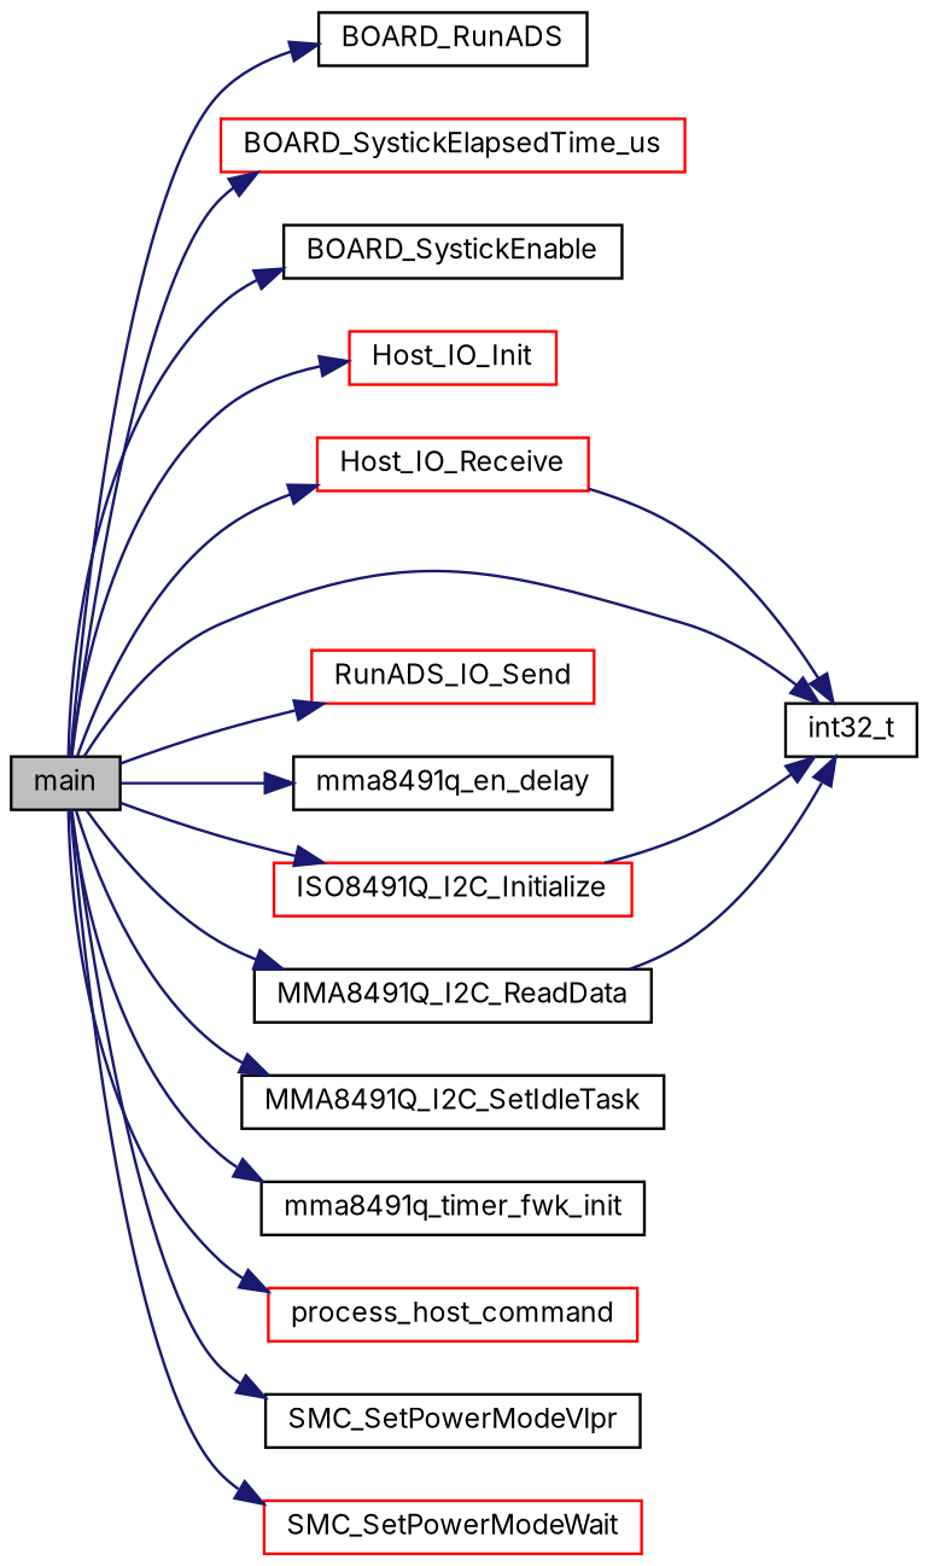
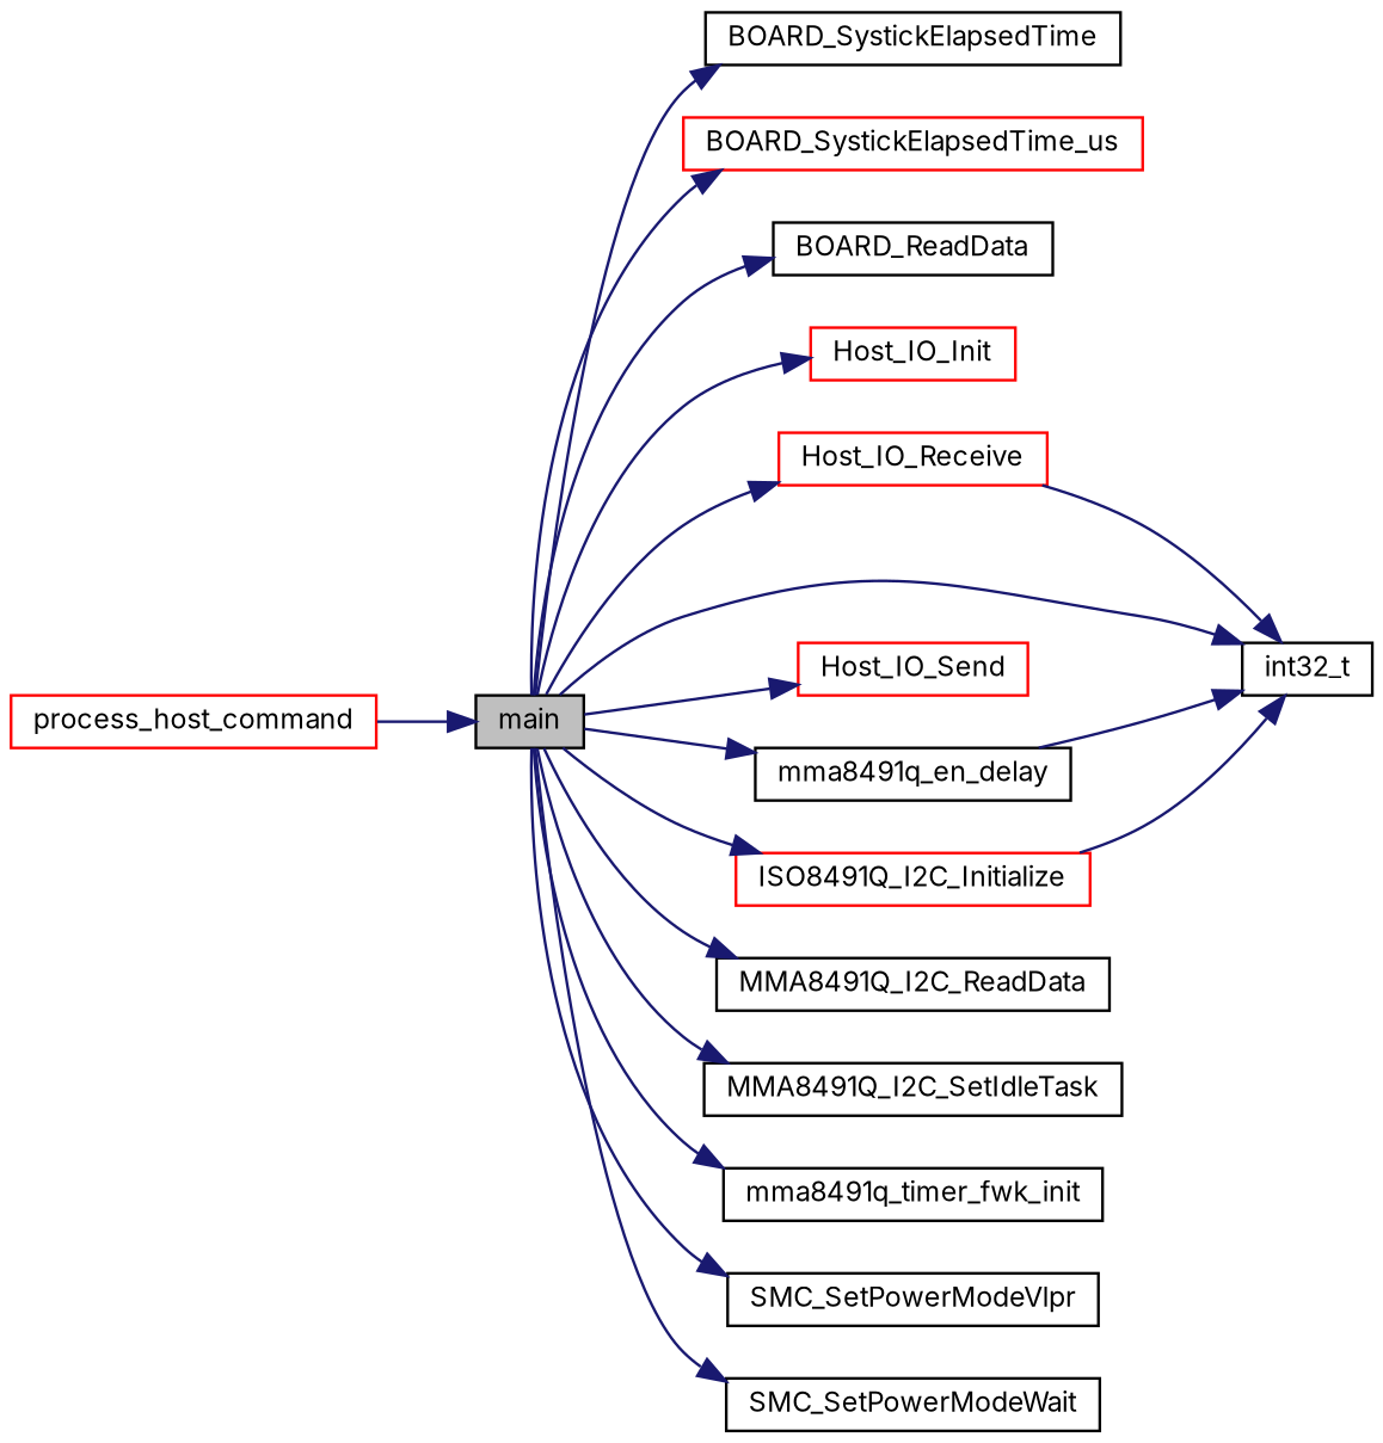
  digraph {
    fontname=Inter
    rankdir=LR
    node [color=black fillcolor=white fontname=Inter fontsize=10 shape=record style=filled]
    edge [color=midnightblue fontname=Inter fontsize=10 labelfontname=Helvetica labelfontsize=10 style=solid]
    n1 [fillcolor=grey75 fontcolor=black height=0.2 label=main width=0.4]
-   n2 [height=0.2 label=BOARD_RunADS width=0.4]
+   n2 [height=0.2 label=BOARD_SystickElapsedTime width=0.4]
    n3 [color=red height=0.2 label=BOARD_SystickElapsedTime_us width=0.4]
-   n4 [height=0.2 label=BOARD_SystickEnable width=0.4]
+   n4 [height=0.2 label=BOARD_ReadData width=0.4]
    n5 [color=red height=0.2 label=Host_IO_Init width=0.4]
    n6 [color=red height=0.2 label=Host_IO_Receive width=0.4]
    n7 [height=0.2 label=int32_t width=0.4]
-   n8 [color=red height=0.2 label=RunADS_IO_Send width=0.4]
+   n8 [color=red height=0.2 label=Host_IO_Send width=0.4]
    n9 [height=0.2 label=mma8491q_en_delay width=0.4]
    n10 [color=red height=0.2 label=ISO8491Q_I2C_Initialize width=0.4]
    n11 [height=0.2 label=MMA8491Q_I2C_ReadData width=0.4]
    n12 [height=0.2 label=MMA8491Q_I2C_SetIdleTask width=0.4]
    n13 [height=0.2 label=mma8491q_timer_fwk_init width=0.4]
    n14 [color=red height=0.2 label=process_host_command width=0.4]
    n15 [height=0.2 label=SMC_SetPowerModeVlpr width=0.4]
-   n16 [color=red height=0.2 label=SMC_SetPowerModeWait width=0.4]
+   n16 [height=0.2 label=SMC_SetPowerModeWait width=0.4]
    n1 -> n2
    n1 -> n3
    n1 -> n4
    n1 -> n5
    n1 -> n6
    n1 -> n7
    n1 -> n8
    n1 -> n9
    n1 -> n10
    n1 -> n11
    n1 -> n12
    n1 -> n13
-   n1 -> n14
+   n14 -> n1
    n1 -> n15
    n1 -> n16
    n6 -> n7
    n10 -> n7
-   n11 -> n7
+   n9 -> n7
  }
